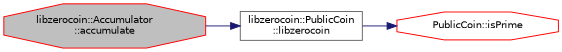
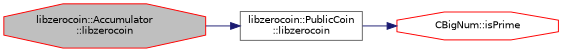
  digraph {
    rankdir=LR
    node [color=red fillcolor=white fontname=Helvetica fontsize=10 shape=octagon style=filled]
    edge [color=midnightblue fontname=Helvetica fontsize=10 labelfontname=Helvetica labelfontsize=10 style=solid]
-   n1 [fillcolor=grey75 fontcolor=black height=0.2 label="libzerocoin::Accumulator\l::accumulate" width=0.4]
+   n1 [fillcolor=grey75 fontcolor=black height=0.2 label="libzerocoin::Accumulator\l::libzerocoin" width=0.4]
    n2 [color=gray40 height=0.2 label="libzerocoin::PublicCoin\l::libzerocoin" shape=box width=0.4]
-   n3 [height=0.2 label="PublicCoin::isPrime" width=0.4]
+   n3 [height=0.2 label="CBigNum::isPrime" width=0.4]
    n1 -> n2
    n2 -> n3
  }
